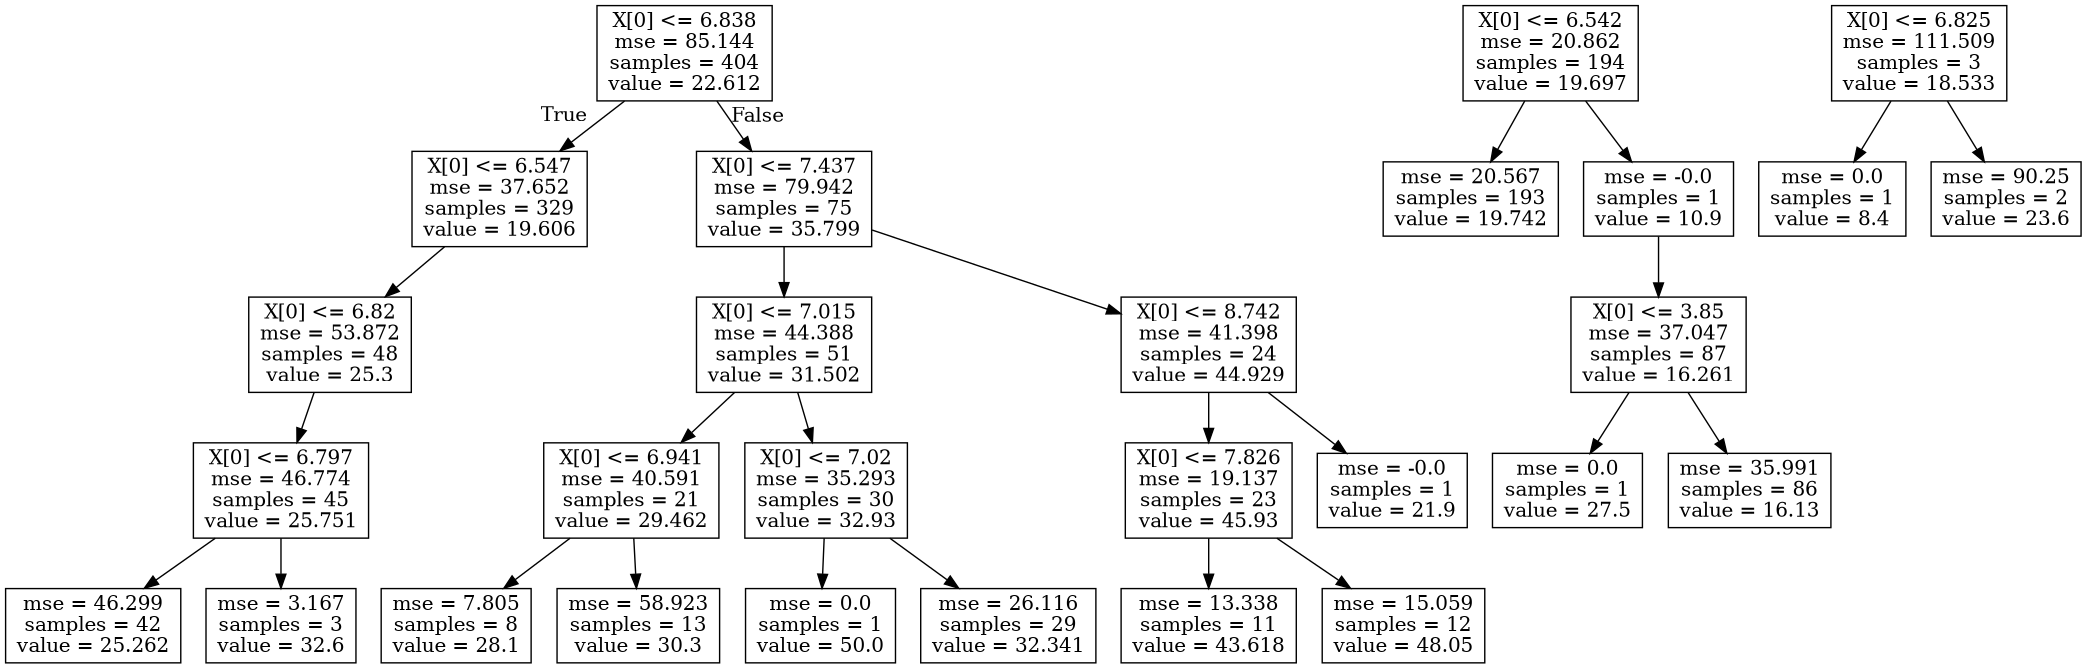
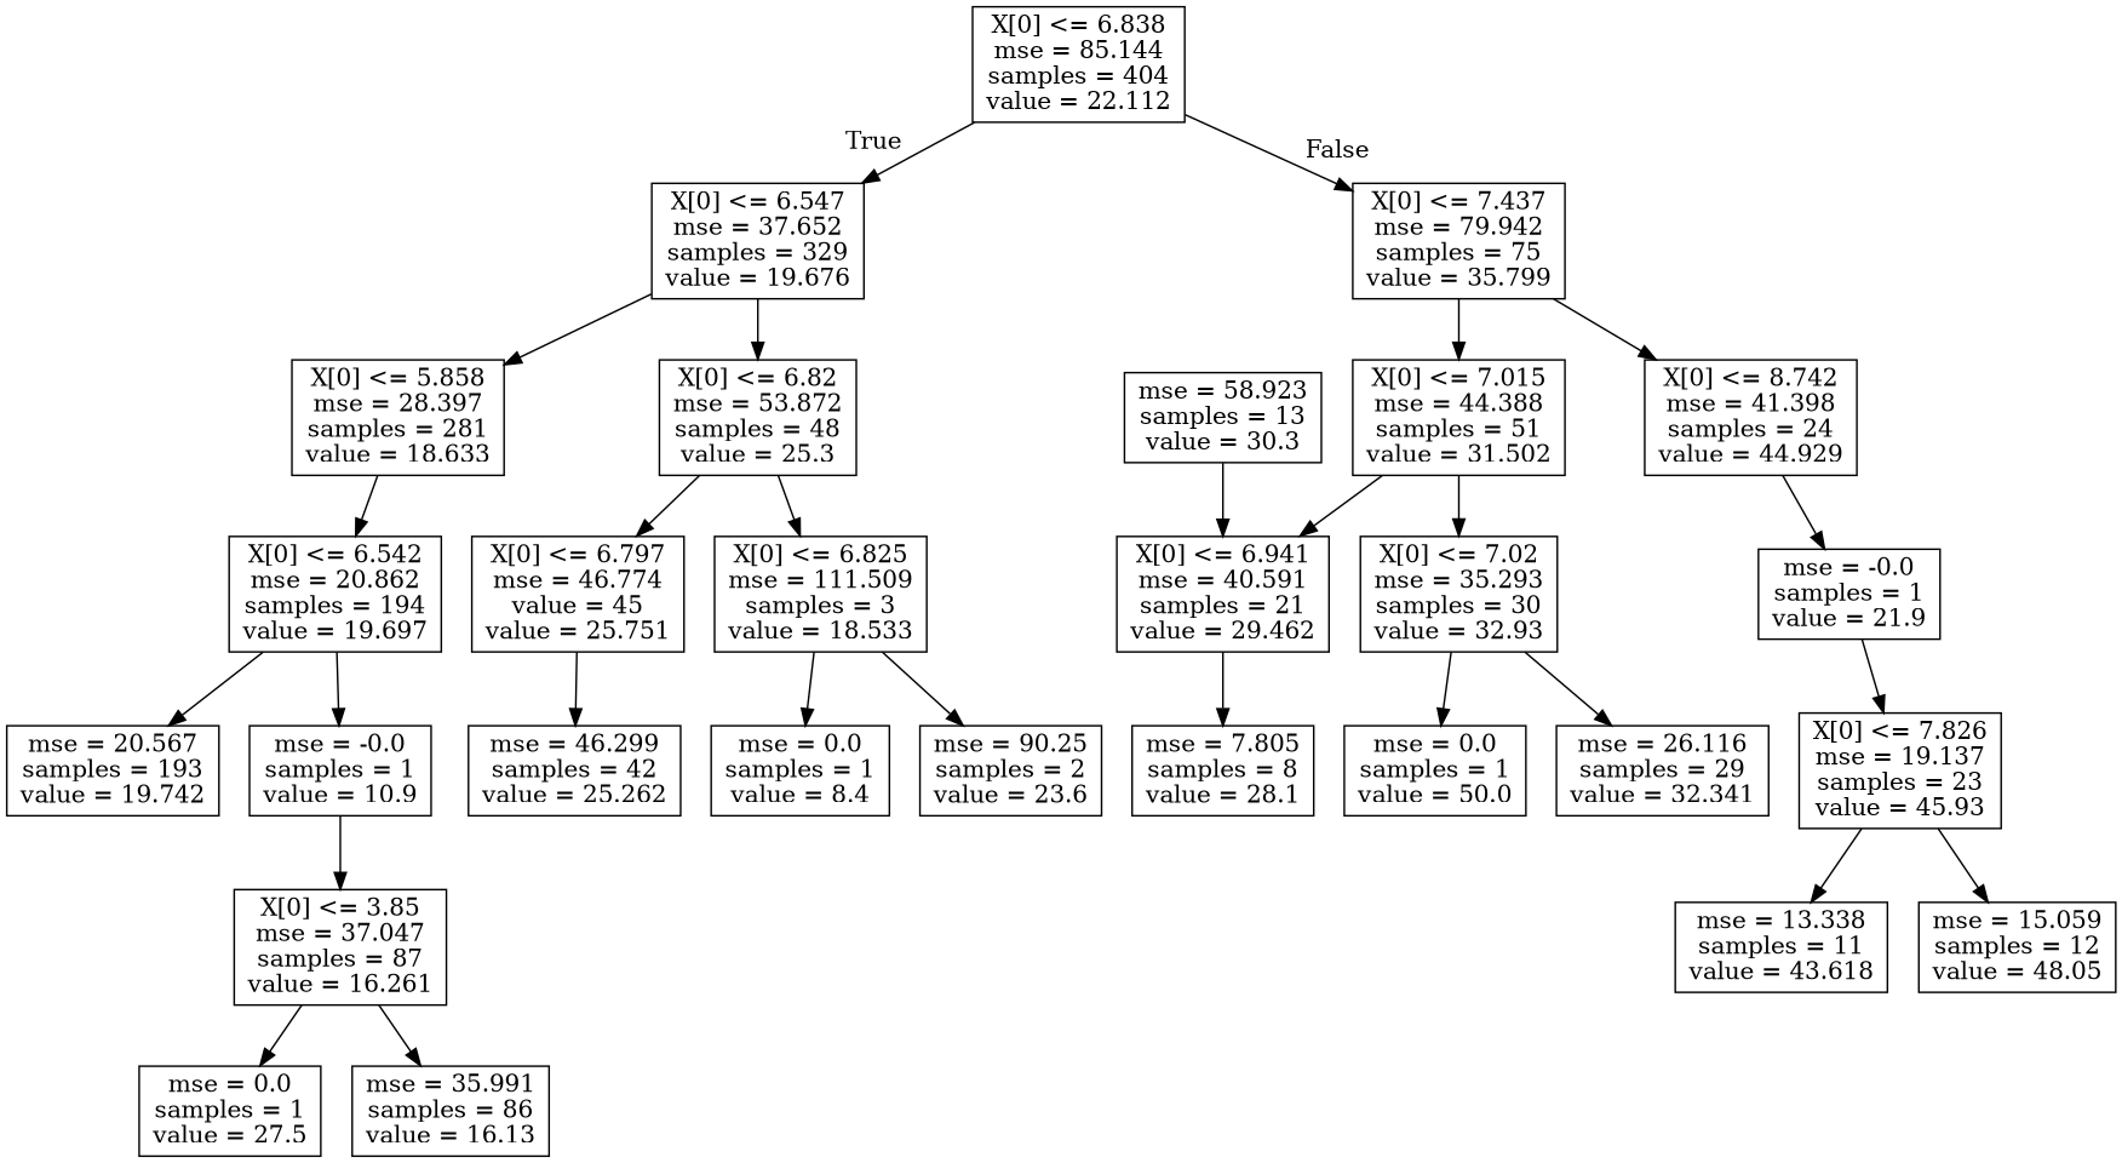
  digraph {
    node [shape=box]
-   n1 [label="X[0] <= 6.838\nmse = 85.144\nsamples = 404\nvalue = 22.612"]
-   n2 [label="X[0] <= 6.547\nmse = 37.652\nsamples = 329\nvalue = 19.606"]
+   n1 [label="X[0] <= 6.838\nmse = 85.144\nsamples = 404\nvalue = 22.112"]
+   n2 [label="X[0] <= 6.547\nmse = 37.652\nsamples = 329\nvalue = 19.676"]
    n3 [label="X[0] <= 7.437\nmse = 79.942\nsamples = 75\nvalue = 35.799"]
+   n4 [label="X[0] <= 5.858\nmse = 28.397\nsamples = 281\nvalue = 18.633"]
    n5 [label="X[0] <= 6.82\nmse = 53.872\nsamples = 48\nvalue = 25.3"]
    n6 [label="X[0] <= 7.015\nmse = 44.388\nsamples = 51\nvalue = 31.502"]
    n7 [label="X[0] <= 8.742\nmse = 41.398\nsamples = 24\nvalue = 44.929"]
    n8 [label="X[0] <= 6.542\nmse = 20.862\nsamples = 194\nvalue = 19.697"]
-   n9 [label="X[0] <= 6.797\nmse = 46.774\nsamples = 45\nvalue = 25.751"]
+   n9 [label="X[0] <= 6.797\nmse = 46.774\nvalue = 45\nvalue = 25.751"]
    n10 [label="X[0] <= 6.825\nmse = 111.509\nsamples = 3\nvalue = 18.533"]
    n11 [label="X[0] <= 3.85\nmse = 37.047\nsamples = 87\nvalue = 16.261"]
    n12 [label="mse = 0.0\nsamples = 1\nvalue = 27.5"]
    n13 [label="mse = 35.991\nsamples = 86\nvalue = 16.13"]
    n14 [label="mse = 20.567\nsamples = 193\nvalue = 19.742"]
    n15 [label="mse = -0.0\nsamples = 1\nvalue = 10.9"]
    n16 [label="mse = 46.299\nsamples = 42\nvalue = 25.262"]
-   n17 [label="mse = 3.167\nsamples = 3\nvalue = 32.6"]
    n18 [label="mse = 0.0\nsamples = 1\nvalue = 8.4"]
    n19 [label="mse = 90.25\nsamples = 2\nvalue = 23.6"]
    n20 [label="X[0] <= 6.941\nmse = 40.591\nsamples = 21\nvalue = 29.462"]
    n21 [label="X[0] <= 7.02\nmse = 35.293\nsamples = 30\nvalue = 32.93"]
    n22 [label="X[0] <= 7.826\nmse = 19.137\nsamples = 23\nvalue = 45.93"]
    n23 [label="mse = -0.0\nsamples = 1\nvalue = 21.9"]
    n24 [label="mse = 7.805\nsamples = 8\nvalue = 28.1"]
    n25 [label="mse = 58.923\nsamples = 13\nvalue = 30.3"]
    n26 [label="mse = 0.0\nsamples = 1\nvalue = 50.0"]
    n27 [label="mse = 26.116\nsamples = 29\nvalue = 32.341"]
    n28 [label="mse = 13.338\nsamples = 11\nvalue = 43.618"]
    n29 [label="mse = 15.059\nsamples = 12\nvalue = 48.05"]
    n1 -> n2 [headlabel=True labelangle=45 labeldistance=2.5]
    n1 -> n3 [headlabel=False labelangle=-45 labeldistance=2.5]
+   n2 -> n4
    n2 -> n5
    n3 -> n6
    n3 -> n7
+   n4 -> n8
    n5 -> n9
+   n5 -> n10
    n6 -> n20
    n6 -> n21
-   n7 -> n22
+   n23 -> n22
    n7 -> n23
    n8 -> n14
    n8 -> n15
    n9 -> n16
-   n9 -> n17
    n10 -> n18
    n10 -> n19
    n11 -> n12
    n11 -> n13
    n15 -> n11
    n20 -> n24
-   n20 -> n25
+   n25 -> n20
    n21 -> n26
    n21 -> n27
    n22 -> n28
    n22 -> n29
  }
